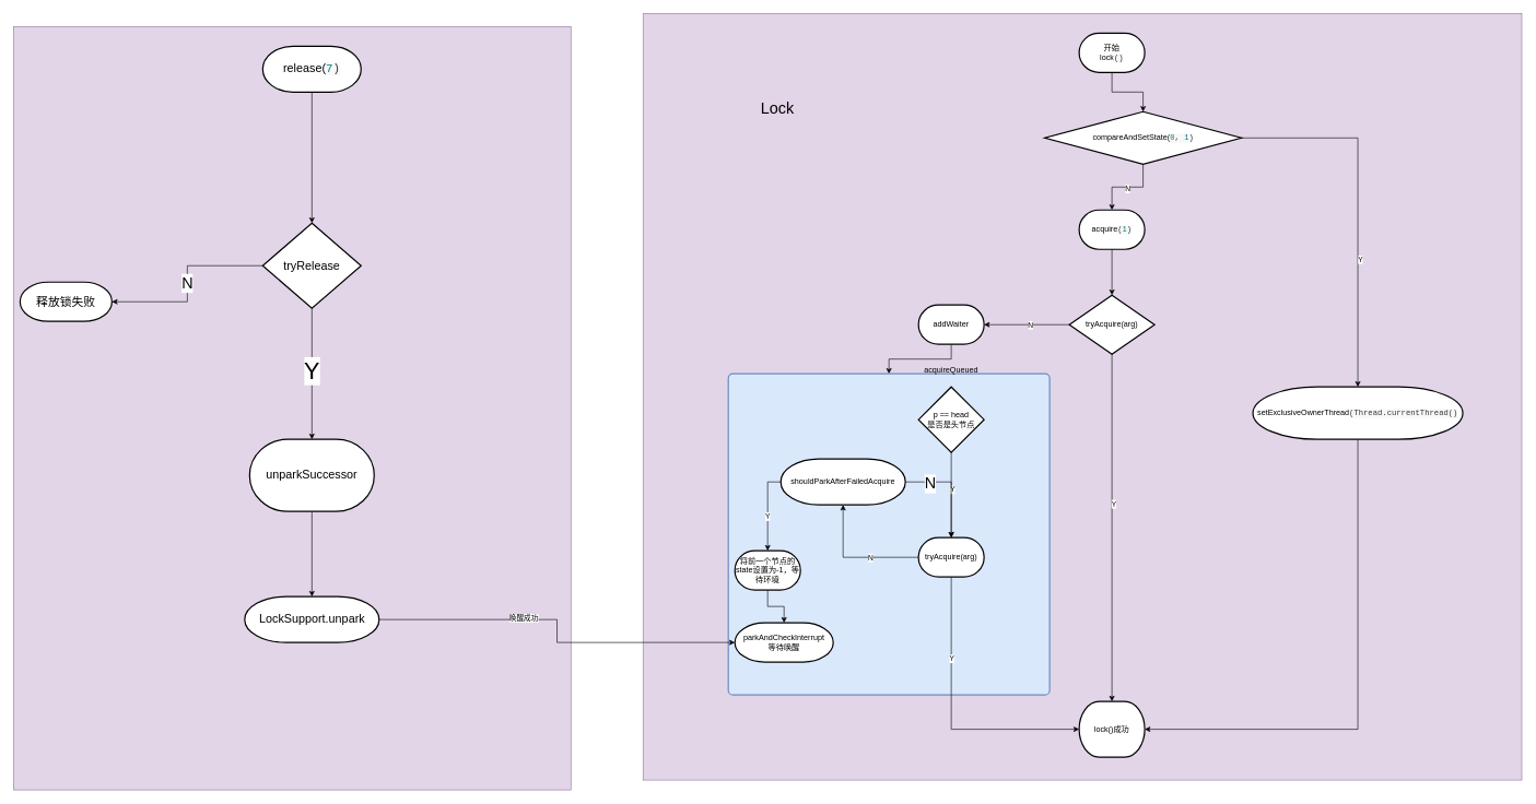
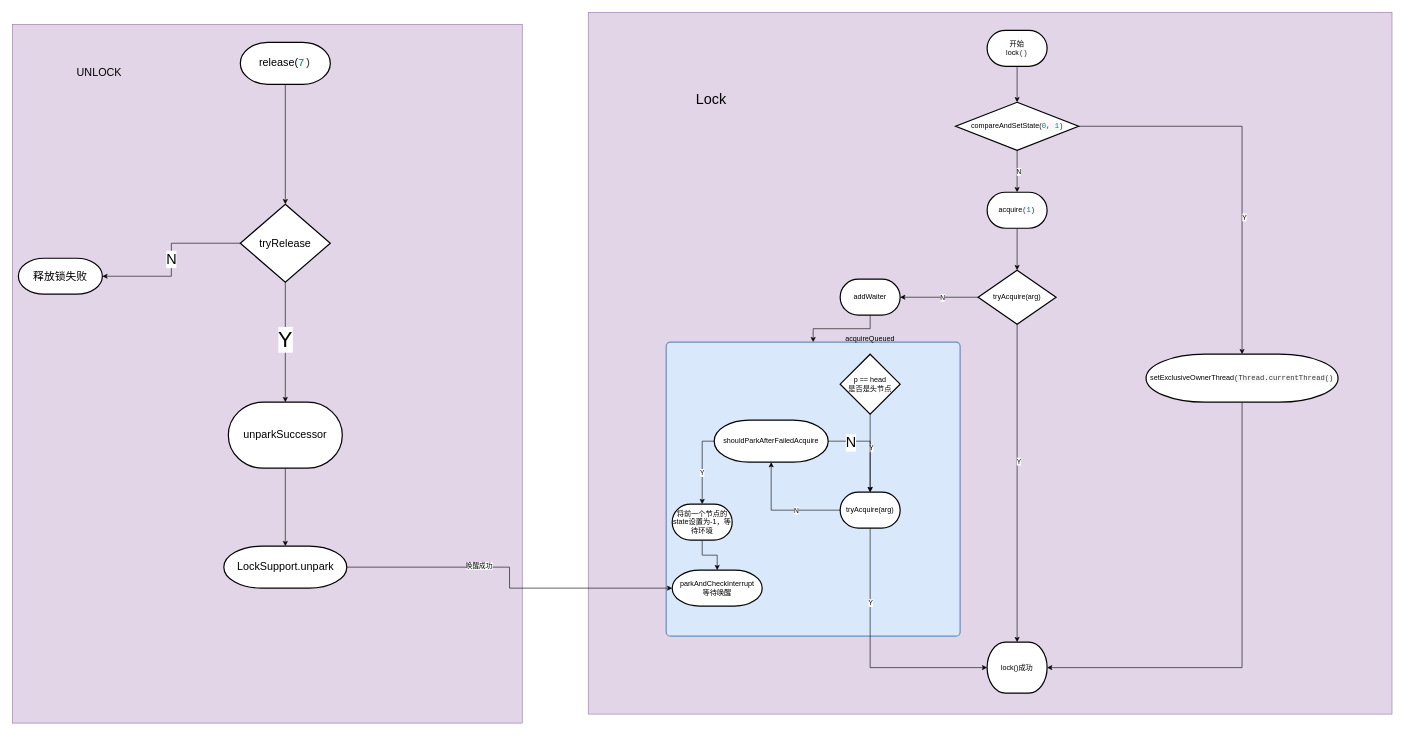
  <mxCell id="0" />
  <mxCell id="1" parent="0" />
  <mxCell id="2" value="" style="rounded=0;whiteSpace=wrap;html=1;fillColor=#e1d5e7;strokeColor=#9673a6;" vertex="1" parent="1"><mxGeometry x="980" y="20" width="1340" height="1170" as="geometry" /></mxCell>
  <mxCell id="3" style="edgeStyle=orthogonalEdgeStyle;rounded=0;orthogonalLoop=1;jettySize=auto;html=1;exitX=0.5;exitY=1;exitDx=0;exitDy=0;exitPerimeter=0;entryX=0.5;entryY=0;entryDx=0;entryDy=0;entryPerimeter=0;" edge="1" parent="1" source="4" target="9"><mxGeometry relative="1" as="geometry" /></mxCell>
  <mxCell id="4" value="开始&lt;br&gt;lock&lt;span style=&quot;text-align: start; caret-color: rgb(51, 51, 51); color: rgb(51, 51, 51); font-family: Menlo, Monaco, Consolas, &amp;quot;Courier New&amp;quot;, monospace; background-color: rgb(248, 248, 248);&quot;&gt;()&lt;/span&gt;" style="strokeWidth=2;html=1;shape=mxgraph.flowchart.terminator;whiteSpace=wrap;" vertex="1" parent="1"><mxGeometry x="1645" y="50" width="100" height="60" as="geometry" /></mxCell>
  <mxCell id="5" style="edgeStyle=orthogonalEdgeStyle;rounded=0;orthogonalLoop=1;jettySize=auto;html=1;exitX=0.5;exitY=1;exitDx=0;exitDy=0;exitPerimeter=0;entryX=0.5;entryY=0;entryDx=0;entryDy=0;entryPerimeter=0;" edge="1" parent="1" source="9" target="13"><mxGeometry relative="1" as="geometry" /></mxCell>
  <mxCell id="6" value="N" style="edgeLabel;html=1;align=center;verticalAlign=middle;resizable=0;points=[];" vertex="1" connectable="0" parent="5"><mxGeometry y="2" relative="1" as="geometry"><mxPoint as="offset" /></mxGeometry></mxCell>
  <mxCell id="7" style="edgeStyle=orthogonalEdgeStyle;rounded=0;orthogonalLoop=1;jettySize=auto;html=1;exitX=1;exitY=0.5;exitDx=0;exitDy=0;exitPerimeter=0;entryX=0.5;entryY=0;entryDx=0;entryDy=0;entryPerimeter=0;" edge="1" parent="1" source="9" target="11"><mxGeometry relative="1" as="geometry" /></mxCell>
  <mxCell id="8" value="Y" style="edgeLabel;html=1;align=center;verticalAlign=middle;resizable=0;points=[];" vertex="1" connectable="0" parent="7"><mxGeometry x="0.301" y="3" relative="1" as="geometry"><mxPoint as="offset" /></mxGeometry></mxCell>
- <mxCell id="9" value="compareAndSetState(&lt;span style=&quot;text-align: start; color: teal; font-family: Menlo, Monaco, Consolas, &amp;quot;Courier New&amp;quot;, monospace; background-color: rgb(248, 248, 248);&quot; class=&quot;hljs-number&quot;&gt;0&lt;/span&gt;&lt;span style=&quot;text-align: start; caret-color: rgb(51, 51, 51); color: rgb(51, 51, 51); font-family: Menlo, Monaco, Consolas, &amp;quot;Courier New&amp;quot;, monospace; background-color: rgb(248, 248, 248);&quot;&gt;, &lt;/span&gt;&lt;span style=&quot;text-align: start; color: teal; font-family: Menlo, Monaco, Consolas, &amp;quot;Courier New&amp;quot;, monospace; background-color: rgb(248, 248, 248);&quot; class=&quot;hljs-number&quot;&gt;1&lt;/span&gt;&lt;span style=&quot;text-align: start; caret-color: rgb(51, 51, 51); color: rgb(51, 51, 51); font-family: Menlo, Monaco, Consolas, &amp;quot;Courier New&amp;quot;, monospace; background-color: rgb(248, 248, 248);&quot;&gt;)&lt;/span&gt;" style="strokeWidth=2;html=1;shape=mxgraph.flowchart.decision;whiteSpace=wrap;" vertex="1" parent="1"><mxGeometry x="1592.5" y="170" width="300" height="80" as="geometry" /></mxCell>
+ <mxCell id="9" value="compareAndSetState(&lt;span style=&quot;text-align: start; color: teal; font-family: Menlo, Monaco, Consolas, &amp;quot;Courier New&amp;quot;, monospace; background-color: rgb(248, 248, 248);&quot; class=&quot;hljs-number&quot;&gt;0&lt;/span&gt;&lt;span style=&quot;text-align: start; caret-color: rgb(51, 51, 51); color: rgb(51, 51, 51); font-family: Menlo, Monaco, Consolas, &amp;quot;Courier New&amp;quot;, monospace; background-color: rgb(248, 248, 248);&quot;&gt;, &lt;/span&gt;&lt;span style=&quot;text-align: start; color: teal; font-family: Menlo, Monaco, Consolas, &amp;quot;Courier New&amp;quot;, monospace; background-color: rgb(248, 248, 248);&quot; class=&quot;hljs-number&quot;&gt;1&lt;/span&gt;&lt;span style=&quot;text-align: start; caret-color: rgb(51, 51, 51); color: rgb(51, 51, 51); font-family: Menlo, Monaco, Consolas, &amp;quot;Courier New&amp;quot;, monospace; background-color: rgb(248, 248, 248);&quot;&gt;)&lt;/span&gt;" style="strokeWidth=2;html=1;shape=mxgraph.flowchart.decision;whiteSpace=wrap;" vertex="1" parent="1"><mxGeometry x="1592.5" y="170" width="205" height="80" as="geometry" /></mxCell>
  <mxCell id="10" style="edgeStyle=orthogonalEdgeStyle;rounded=0;orthogonalLoop=1;jettySize=auto;html=1;exitX=0.5;exitY=1;exitDx=0;exitDy=0;exitPerimeter=0;entryX=1;entryY=0.5;entryDx=0;entryDy=0;entryPerimeter=0;" edge="1" parent="1" source="11" target="14"><mxGeometry relative="1" as="geometry" /></mxCell>
  <mxCell id="11" value="setExclusiveOwnerThread&lt;span style=&quot;text-align: start; caret-color: rgb(51, 51, 51); color: rgb(51, 51, 51); font-family: Menlo, Monaco, Consolas, &amp;quot;Courier New&amp;quot;, monospace; background-color: rgb(248, 248, 248);&quot;&gt;(Thread.currentThread()&lt;/span&gt;" style="strokeWidth=2;html=1;shape=mxgraph.flowchart.terminator;whiteSpace=wrap;" vertex="1" parent="1"><mxGeometry x="1910" y="590" width="320" height="80" as="geometry" /></mxCell>
  <mxCell id="12" style="edgeStyle=orthogonalEdgeStyle;rounded=0;orthogonalLoop=1;jettySize=auto;html=1;exitX=0.5;exitY=1;exitDx=0;exitDy=0;exitPerimeter=0;entryX=0.5;entryY=0;entryDx=0;entryDy=0;entryPerimeter=0;" edge="1" parent="1" source="13" target="19"><mxGeometry relative="1" as="geometry" /></mxCell>
  <mxCell id="13" value="acquire&lt;span style=&quot;text-align: start; caret-color: rgb(51, 51, 51); color: rgb(51, 51, 51); font-family: Menlo, Monaco, Consolas, &amp;quot;Courier New&amp;quot;, monospace; background-color: rgb(248, 248, 248);&quot;&gt;(&lt;/span&gt;&lt;span style=&quot;text-align: start; color: teal; font-family: Menlo, Monaco, Consolas, &amp;quot;Courier New&amp;quot;, monospace; background-color: rgb(248, 248, 248);&quot; class=&quot;hljs-number&quot;&gt;1&lt;/span&gt;&lt;span style=&quot;text-align: start; caret-color: rgb(51, 51, 51); color: rgb(51, 51, 51); font-family: Menlo, Monaco, Consolas, &amp;quot;Courier New&amp;quot;, monospace; background-color: rgb(248, 248, 248);&quot;&gt;)&lt;/span&gt;" style="strokeWidth=2;html=1;shape=mxgraph.flowchart.terminator;whiteSpace=wrap;" vertex="1" parent="1"><mxGeometry x="1645" y="320" width="100" height="60" as="geometry" /></mxCell>
  <mxCell id="14" value="lock()成功" style="strokeWidth=2;html=1;shape=mxgraph.flowchart.terminator;whiteSpace=wrap;" vertex="1" parent="1"><mxGeometry x="1645" y="1070" width="100" height="85" as="geometry" /></mxCell>
  <mxCell id="15" style="edgeStyle=orthogonalEdgeStyle;rounded=0;orthogonalLoop=1;jettySize=auto;html=1;exitX=0.5;exitY=1;exitDx=0;exitDy=0;exitPerimeter=0;" edge="1" parent="1" source="19" target="14"><mxGeometry relative="1" as="geometry" /></mxCell>
  <mxCell id="16" value="Y" style="edgeLabel;html=1;align=center;verticalAlign=middle;resizable=0;points=[];" vertex="1" connectable="0" parent="15"><mxGeometry x="-0.141" y="2" relative="1" as="geometry"><mxPoint as="offset" /></mxGeometry></mxCell>
  <mxCell id="17" style="edgeStyle=orthogonalEdgeStyle;rounded=0;orthogonalLoop=1;jettySize=auto;html=1;exitX=0;exitY=0.5;exitDx=0;exitDy=0;exitPerimeter=0;entryX=1;entryY=0.5;entryDx=0;entryDy=0;entryPerimeter=0;" edge="1" parent="1" source="19" target="21"><mxGeometry relative="1" as="geometry" /></mxCell>
  <mxCell id="18" value="N" style="edgeLabel;html=1;align=center;verticalAlign=middle;resizable=0;points=[];" vertex="1" connectable="0" parent="17"><mxGeometry x="-0.078" relative="1" as="geometry"><mxPoint as="offset" /></mxGeometry></mxCell>
  <mxCell id="19" value="tryAcquire(arg)" style="strokeWidth=2;html=1;shape=mxgraph.flowchart.decision;whiteSpace=wrap;" vertex="1" parent="1"><mxGeometry x="1630" y="450" width="130" height="90" as="geometry" /></mxCell>
  <mxCell id="20" style="edgeStyle=orthogonalEdgeStyle;rounded=0;orthogonalLoop=1;jettySize=auto;html=1;exitX=0.5;exitY=1;exitDx=0;exitDy=0;exitPerimeter=0;entryX=0.5;entryY=0;entryDx=0;entryDy=0;" edge="1" parent="1" source="21" target="22"><mxGeometry relative="1" as="geometry" /></mxCell>
  <mxCell id="21" value="addWaiter" style="strokeWidth=2;html=1;shape=mxgraph.flowchart.terminator;whiteSpace=wrap;" vertex="1" parent="1"><mxGeometry x="1400" y="465" width="100" height="60" as="geometry" /></mxCell>
  <mxCell id="22" value="" style="rounded=1;whiteSpace=wrap;html=1;absoluteArcSize=1;arcSize=14;strokeWidth=2;fillColor=#dae8fc;strokeColor=#6c8ebf;" vertex="1" parent="1"><mxGeometry x="1110" y="570" width="490" height="490" as="geometry" /></mxCell>
  <mxCell id="23" value="acquireQueued" style="text;html=1;strokeColor=none;fillColor=none;align=center;verticalAlign=middle;whiteSpace=wrap;rounded=0;" vertex="1" parent="1"><mxGeometry x="1420" y="550" width="60" height="30" as="geometry" /></mxCell>
  <mxCell id="24" style="edgeStyle=orthogonalEdgeStyle;rounded=0;orthogonalLoop=1;jettySize=auto;html=1;exitX=0.5;exitY=1;exitDx=0;exitDy=0;exitPerimeter=0;entryX=0.5;entryY=0;entryDx=0;entryDy=0;entryPerimeter=0;" edge="1" parent="1" source="26" target="31"><mxGeometry relative="1" as="geometry" /></mxCell>
  <mxCell id="25" value="Y" style="edgeLabel;html=1;align=center;verticalAlign=middle;resizable=0;points=[];" vertex="1" connectable="0" parent="24"><mxGeometry x="-0.139" y="1" relative="1" as="geometry"><mxPoint as="offset" /></mxGeometry></mxCell>
  <mxCell id="26" value="p == head&lt;br&gt;是否是头节点" style="strokeWidth=2;html=1;shape=mxgraph.flowchart.decision;whiteSpace=wrap;" vertex="1" parent="1"><mxGeometry x="1400" y="590" width="100" height="100" as="geometry" /></mxCell>
  <mxCell id="27" style="edgeStyle=orthogonalEdgeStyle;rounded=0;orthogonalLoop=1;jettySize=auto;html=1;exitX=0;exitY=0.5;exitDx=0;exitDy=0;exitPerimeter=0;entryX=0.5;entryY=1;entryDx=0;entryDy=0;entryPerimeter=0;" edge="1" parent="1" source="31" target="36"><mxGeometry relative="1" as="geometry" /></mxCell>
  <mxCell id="28" value="N" style="edgeLabel;html=1;align=center;verticalAlign=middle;resizable=0;points=[];" vertex="1" connectable="0" parent="27"><mxGeometry x="-0.241" relative="1" as="geometry"><mxPoint as="offset" /></mxGeometry></mxCell>
  <mxCell id="29" style="edgeStyle=orthogonalEdgeStyle;rounded=0;orthogonalLoop=1;jettySize=auto;html=1;exitX=0.5;exitY=1;exitDx=0;exitDy=0;exitPerimeter=0;entryX=0;entryY=0.5;entryDx=0;entryDy=0;entryPerimeter=0;" edge="1" parent="1" source="31" target="14"><mxGeometry relative="1" as="geometry" /></mxCell>
  <mxCell id="30" value="Y" style="edgeLabel;html=1;align=center;verticalAlign=middle;resizable=0;points=[];" vertex="1" connectable="0" parent="29"><mxGeometry x="-0.42" relative="1" as="geometry"><mxPoint as="offset" /></mxGeometry></mxCell>
  <mxCell id="31" value="tryAcquire(arg)" style="strokeWidth=2;html=1;shape=mxgraph.flowchart.terminator;whiteSpace=wrap;" vertex="1" parent="1"><mxGeometry x="1400" y="820" width="100" height="60" as="geometry" /></mxCell>
  <mxCell id="32" style="edgeStyle=orthogonalEdgeStyle;rounded=0;orthogonalLoop=1;jettySize=auto;html=1;exitX=0;exitY=0.5;exitDx=0;exitDy=0;exitPerimeter=0;entryX=0.5;entryY=0;entryDx=0;entryDy=0;entryPerimeter=0;" edge="1" parent="1" source="36" target="38"><mxGeometry relative="1" as="geometry" /></mxCell>
  <mxCell id="33" value="Y" style="edgeLabel;html=1;align=center;verticalAlign=middle;resizable=0;points=[];" vertex="1" connectable="0" parent="32"><mxGeometry x="0.152" y="-1" relative="1" as="geometry"><mxPoint as="offset" /></mxGeometry></mxCell>
  <mxCell id="34" style="edgeStyle=orthogonalEdgeStyle;rounded=0;orthogonalLoop=1;jettySize=auto;html=1;exitX=1;exitY=0.5;exitDx=0;exitDy=0;exitPerimeter=0;entryX=0.5;entryY=0;entryDx=0;entryDy=0;entryPerimeter=0;" edge="1" parent="1" source="36" target="31"><mxGeometry relative="1" as="geometry" /></mxCell>
  <mxCell id="35" value="&lt;font style=&quot;font-size: 24px;&quot;&gt;N&lt;/font&gt;" style="edgeLabel;html=1;align=center;verticalAlign=middle;resizable=0;points=[];" vertex="1" connectable="0" parent="34"><mxGeometry x="-0.514" y="-2" relative="1" as="geometry"><mxPoint x="-1" as="offset" /></mxGeometry></mxCell>
  <mxCell id="36" value="shouldParkAfterFailedAcquire" style="strokeWidth=2;html=1;shape=mxgraph.flowchart.terminator;whiteSpace=wrap;" vertex="1" parent="1"><mxGeometry x="1190" y="700" width="190" height="70" as="geometry" /></mxCell>
  <mxCell id="37" style="edgeStyle=orthogonalEdgeStyle;rounded=0;orthogonalLoop=1;jettySize=auto;html=1;exitX=0.5;exitY=1;exitDx=0;exitDy=0;exitPerimeter=0;" edge="1" parent="1" source="38" target="39"><mxGeometry relative="1" as="geometry" /></mxCell>
  <mxCell id="38" value="将前一个节点的state设置为-1，等待环境" style="strokeWidth=2;html=1;shape=mxgraph.flowchart.terminator;whiteSpace=wrap;" vertex="1" parent="1"><mxGeometry x="1120" y="840" width="100" height="60" as="geometry" /></mxCell>
  <mxCell id="39" value="parkAndCheckInterrupt&lt;br&gt;等待唤醒" style="strokeWidth=2;html=1;shape=mxgraph.flowchart.terminator;whiteSpace=wrap;" vertex="1" parent="1"><mxGeometry x="1120" y="950" width="150" height="60" as="geometry" /></mxCell>
  <mxCell id="40" value="&lt;font style=&quot;font-size: 24px;&quot;&gt;Lock&lt;/font&gt;" style="text;html=1;strokeColor=none;fillColor=none;align=center;verticalAlign=middle;whiteSpace=wrap;rounded=0;" vertex="1" parent="1"><mxGeometry x="1120" y="130" width="130" height="70" as="geometry" /></mxCell>
  <mxCell id="41" value="" style="rounded=0;whiteSpace=wrap;html=1;fillColor=#e1d5e7;strokeColor=#9673a6;" vertex="1" parent="1"><mxGeometry x="20" y="40" width="850" height="1165" as="geometry" /></mxCell>
  <mxCell id="42" style="edgeStyle=orthogonalEdgeStyle;rounded=0;orthogonalLoop=1;jettySize=auto;html=1;exitX=0.5;exitY=1;exitDx=0;exitDy=0;exitPerimeter=0;" edge="1" parent="1" source="43" target="48"><mxGeometry relative="1" as="geometry" /></mxCell>
  <mxCell id="43" value="&lt;font style=&quot;font-size: 18px;&quot;&gt;release(&lt;span style=&quot;text-align: start; color: teal; font-family: Menlo, Monaco, Consolas, &amp;quot;Courier New&amp;quot;, monospace; background-color: rgb(248, 248, 248);&quot; class=&quot;hljs-number&quot;&gt;7&lt;/span&gt;&lt;span style=&quot;text-align: start; caret-color: rgb(51, 51, 51); color: rgb(51, 51, 51); font-family: Menlo, Monaco, Consolas, &amp;quot;Courier New&amp;quot;, monospace; background-color: rgb(248, 248, 248);&quot;&gt;)&lt;/span&gt;&lt;/font&gt;" style="strokeWidth=2;html=1;shape=mxgraph.flowchart.terminator;whiteSpace=wrap;" vertex="1" parent="1"><mxGeometry x="400" y="70" width="150" height="70" as="geometry" /></mxCell>
  <mxCell id="44" style="edgeStyle=orthogonalEdgeStyle;rounded=0;orthogonalLoop=1;jettySize=auto;html=1;exitX=0.5;exitY=1;exitDx=0;exitDy=0;exitPerimeter=0;entryX=0.5;entryY=0;entryDx=0;entryDy=0;entryPerimeter=0;" edge="1" parent="1" source="48" target="50"><mxGeometry relative="1" as="geometry" /></mxCell>
  <mxCell id="45" value="&lt;font style=&quot;font-size: 36px;&quot;&gt;Y&lt;/font&gt;" style="edgeLabel;html=1;align=center;verticalAlign=middle;resizable=0;points=[];" vertex="1" connectable="0" parent="44"><mxGeometry x="-0.047" y="-1" relative="1" as="geometry"><mxPoint as="offset" /></mxGeometry></mxCell>
  <mxCell id="46" style="edgeStyle=orthogonalEdgeStyle;rounded=0;orthogonalLoop=1;jettySize=auto;html=1;exitX=0;exitY=0.5;exitDx=0;exitDy=0;exitPerimeter=0;entryX=1;entryY=0.5;entryDx=0;entryDy=0;entryPerimeter=0;" edge="1" parent="1" source="48" target="54"><mxGeometry relative="1" as="geometry" /></mxCell>
  <mxCell id="47" value="&lt;font style=&quot;font-size: 24px;&quot;&gt;N&lt;/font&gt;" style="edgeLabel;html=1;align=center;verticalAlign=middle;resizable=0;points=[];" vertex="1" connectable="0" parent="46"><mxGeometry x="-0.011" relative="1" as="geometry"><mxPoint x="-1" as="offset" /></mxGeometry></mxCell>
  <mxCell id="48" value="&lt;font style=&quot;font-size: 18px;&quot;&gt;tryRelease&lt;/font&gt;" style="strokeWidth=2;html=1;shape=mxgraph.flowchart.decision;whiteSpace=wrap;" vertex="1" parent="1"><mxGeometry x="400" y="340" width="150" height="130" as="geometry" /></mxCell>
  <mxCell id="49" style="edgeStyle=orthogonalEdgeStyle;rounded=0;orthogonalLoop=1;jettySize=auto;html=1;exitX=0.5;exitY=1;exitDx=0;exitDy=0;exitPerimeter=0;" edge="1" parent="1" source="50" target="53"><mxGeometry relative="1" as="geometry" /></mxCell>
  <mxCell id="50" value="&lt;font style=&quot;font-size: 18px;&quot;&gt;unparkSuccessor&lt;/font&gt;" style="strokeWidth=2;html=1;shape=mxgraph.flowchart.terminator;whiteSpace=wrap;" vertex="1" parent="1"><mxGeometry x="380" y="670" width="190" height="110" as="geometry" /></mxCell>
  <mxCell id="51" style="edgeStyle=orthogonalEdgeStyle;rounded=0;orthogonalLoop=1;jettySize=auto;html=1;exitX=1;exitY=0.5;exitDx=0;exitDy=0;exitPerimeter=0;entryX=0;entryY=0.5;entryDx=0;entryDy=0;entryPerimeter=0;" edge="1" parent="1" source="53" target="39"><mxGeometry relative="1" as="geometry" /></mxCell>
  <mxCell id="52" value="唤醒成功" style="edgeLabel;html=1;align=center;verticalAlign=middle;resizable=0;points=[];" vertex="1" connectable="0" parent="51"><mxGeometry x="-0.237" y="3" relative="1" as="geometry"><mxPoint as="offset" /></mxGeometry></mxCell>
  <mxCell id="53" value="&lt;font style=&quot;font-size: 18px;&quot;&gt;LockSupport.unpark&lt;/font&gt;" style="strokeWidth=2;html=1;shape=mxgraph.flowchart.terminator;whiteSpace=wrap;" vertex="1" parent="1"><mxGeometry x="372.5" y="910" width="205" height="70" as="geometry" /></mxCell>
  <mxCell id="54" value="&lt;font style=&quot;font-size: 18px;&quot;&gt;释放锁失败&lt;/font&gt;" style="strokeWidth=2;html=1;shape=mxgraph.flowchart.terminator;whiteSpace=wrap;" vertex="1" parent="1"><mxGeometry x="30" y="430" width="140" height="60" as="geometry" /></mxCell>
+ <mxCell id="55" value="&lt;font style=&quot;font-size: 18px;&quot;&gt;UNLOCK&lt;/font&gt;" style="text;html=1;strokeColor=none;fillColor=none;align=center;verticalAlign=middle;whiteSpace=wrap;rounded=0;" vertex="1" parent="1"><mxGeometry x="110" y="90" width="110" height="60" as="geometry" /></mxCell>
